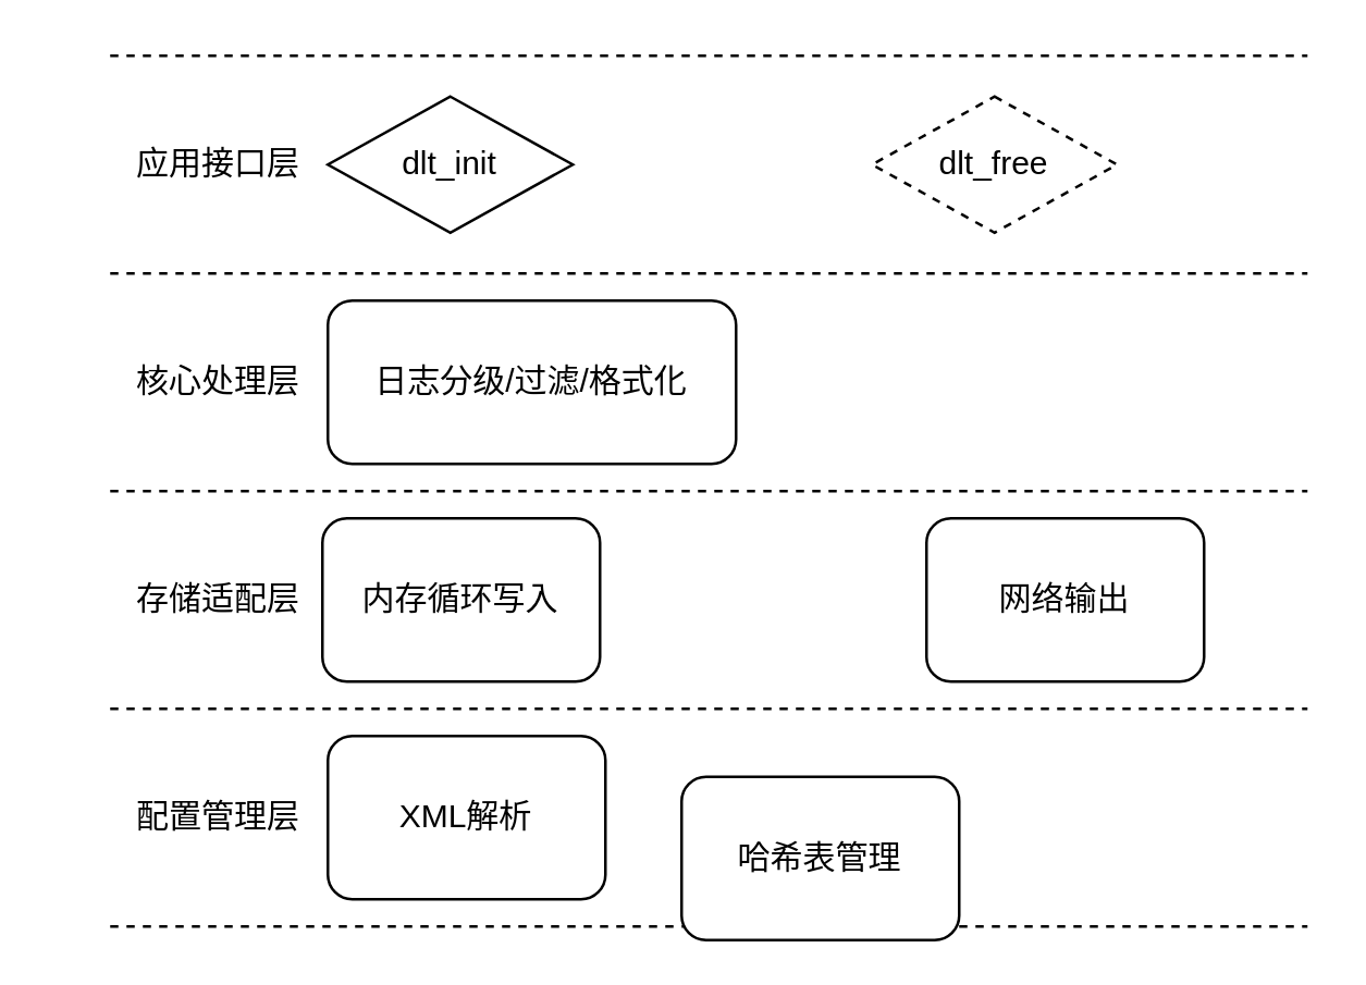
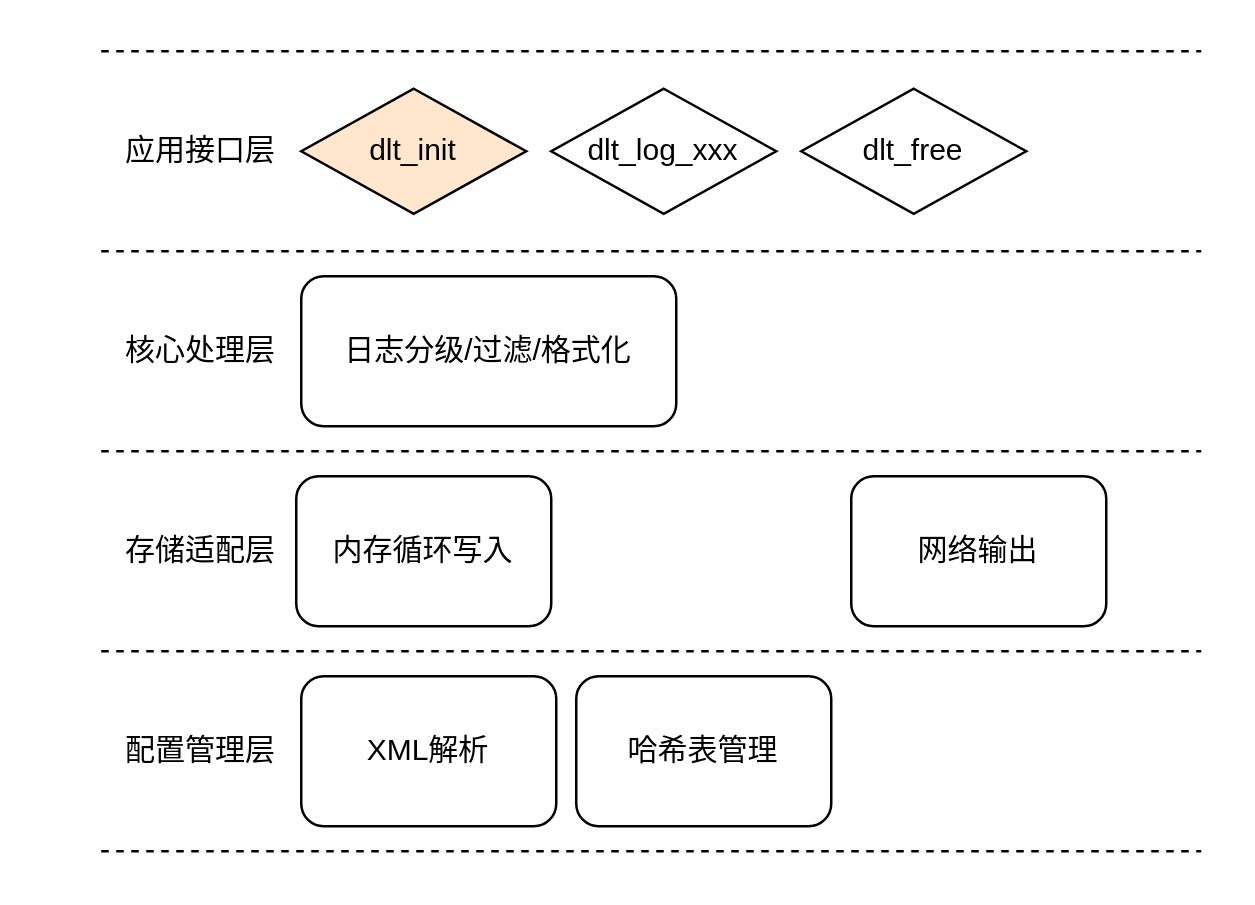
  <mxCell id="0" />
  <mxCell id="1" parent="0" />
  <mxCell id="2" value="" style="endArrow=none;dashed=1;html=1;rounded=0;" edge="1" parent="1"><mxGeometry width="50" height="50" relative="1" as="geometry"><mxPoint x="40" y="20" as="sourcePoint" /><mxPoint x="480" y="20" as="targetPoint" /></mxGeometry></mxCell>
  <mxCell id="3" value="" style="endArrow=none;dashed=1;html=1;rounded=0;" edge="1" parent="1"><mxGeometry width="50" height="50" relative="1" as="geometry"><mxPoint x="40" y="100" as="sourcePoint" /><mxPoint x="480" y="100" as="targetPoint" /></mxGeometry></mxCell>
  <mxCell id="4" value="应用接口层" style="text;html=1;align=center;verticalAlign=middle;whiteSpace=wrap;rounded=0;" vertex="1" parent="1"><mxGeometry x="20" y="50" width="120" height="20" as="geometry" /></mxCell>
- <mxCell id="5" value="dlt_init" style="rhombus;whiteSpace=wrap;html=1;" vertex="1" parent="1"><mxGeometry x="120" y="35" width="90" height="50" as="geometry" /></mxCell>
- <mxCell id="7" value="dlt_free" style="rhombus;whiteSpace=wrap;html=1;dashed=1;" vertex="1" parent="1"><mxGeometry x="320" y="35" width="90" height="50" as="geometry" /></mxCell>
+ <mxCell id="5" value="dlt_init" style="rhombus;whiteSpace=wrap;html=1;fillColor=#ffe6cc;" vertex="1" parent="1"><mxGeometry x="120" y="35" width="90" height="50" as="geometry" /></mxCell>
+ <mxCell id="6" value="dlt_log_xxx" style="rhombus;whiteSpace=wrap;html=1;" vertex="1" parent="1"><mxGeometry x="220" y="35" width="90" height="50" as="geometry" /></mxCell>
+ <mxCell id="7" value="dlt_free" style="rhombus;whiteSpace=wrap;html=1;" vertex="1" parent="1"><mxGeometry x="320" y="35" width="90" height="50" as="geometry" /></mxCell>
  <mxCell id="8" value="核心处理层" style="text;html=1;align=center;verticalAlign=middle;whiteSpace=wrap;rounded=0;" vertex="1" parent="1"><mxGeometry x="20" y="130" width="120" height="20" as="geometry" /></mxCell>
  <mxCell id="9" value="日志分级/过滤/格式化" style="rounded=1;whiteSpace=wrap;html=1;" vertex="1" parent="1"><mxGeometry x="120" y="110" width="150" height="60" as="geometry" /></mxCell>
  <mxCell id="10" value="" style="endArrow=none;dashed=1;html=1;rounded=0;" edge="1" parent="1"><mxGeometry width="50" height="50" relative="1" as="geometry"><mxPoint x="40" y="180" as="sourcePoint" /><mxPoint x="480" y="180" as="targetPoint" /></mxGeometry></mxCell>
  <mxCell id="11" value="存储适配层" style="text;html=1;align=center;verticalAlign=middle;whiteSpace=wrap;rounded=0;" vertex="1" parent="1"><mxGeometry x="20" y="210" width="120" height="20" as="geometry" /></mxCell>
  <mxCell id="12" value="内存循环写入" style="rounded=1;whiteSpace=wrap;html=1;" vertex="1" parent="1"><mxGeometry x="118" y="190" width="102" height="60" as="geometry" /></mxCell>
  <mxCell id="13" value="网络输出" style="rounded=1;whiteSpace=wrap;html=1;" vertex="1" parent="1"><mxGeometry x="340" y="190" width="102" height="60" as="geometry" /></mxCell>
  <mxCell id="14" value="" style="endArrow=none;dashed=1;html=1;rounded=0;" edge="1" parent="1"><mxGeometry width="50" height="50" relative="1" as="geometry"><mxPoint x="40" y="260" as="sourcePoint" /><mxPoint x="480" y="260" as="targetPoint" /></mxGeometry></mxCell>
  <mxCell id="15" value="配置管理层" style="text;html=1;align=center;verticalAlign=middle;whiteSpace=wrap;rounded=0;" vertex="1" parent="1"><mxGeometry x="20" y="290" width="120" height="20" as="geometry" /></mxCell>
  <mxCell id="16" value="" style="endArrow=none;dashed=1;html=1;rounded=0;" edge="1" parent="1"><mxGeometry width="50" height="50" relative="1" as="geometry"><mxPoint x="40" y="340" as="sourcePoint" /><mxPoint x="480" y="340" as="targetPoint" /></mxGeometry></mxCell>
  <mxCell id="17" value="XML解析" style="rounded=1;whiteSpace=wrap;html=1;" vertex="1" parent="1"><mxGeometry x="120" y="270" width="102" height="60" as="geometry" /></mxCell>
- <mxCell id="18" value="哈希表管理" style="rounded=1;whiteSpace=wrap;html=1;" vertex="1" parent="1"><mxGeometry x="250" y="285" width="102" height="60" as="geometry" /></mxCell>
+ <mxCell id="18" value="哈希表管理" style="rounded=1;whiteSpace=wrap;html=1;" vertex="1" parent="1"><mxGeometry x="230" y="270" width="102" height="60" as="geometry" /></mxCell>
